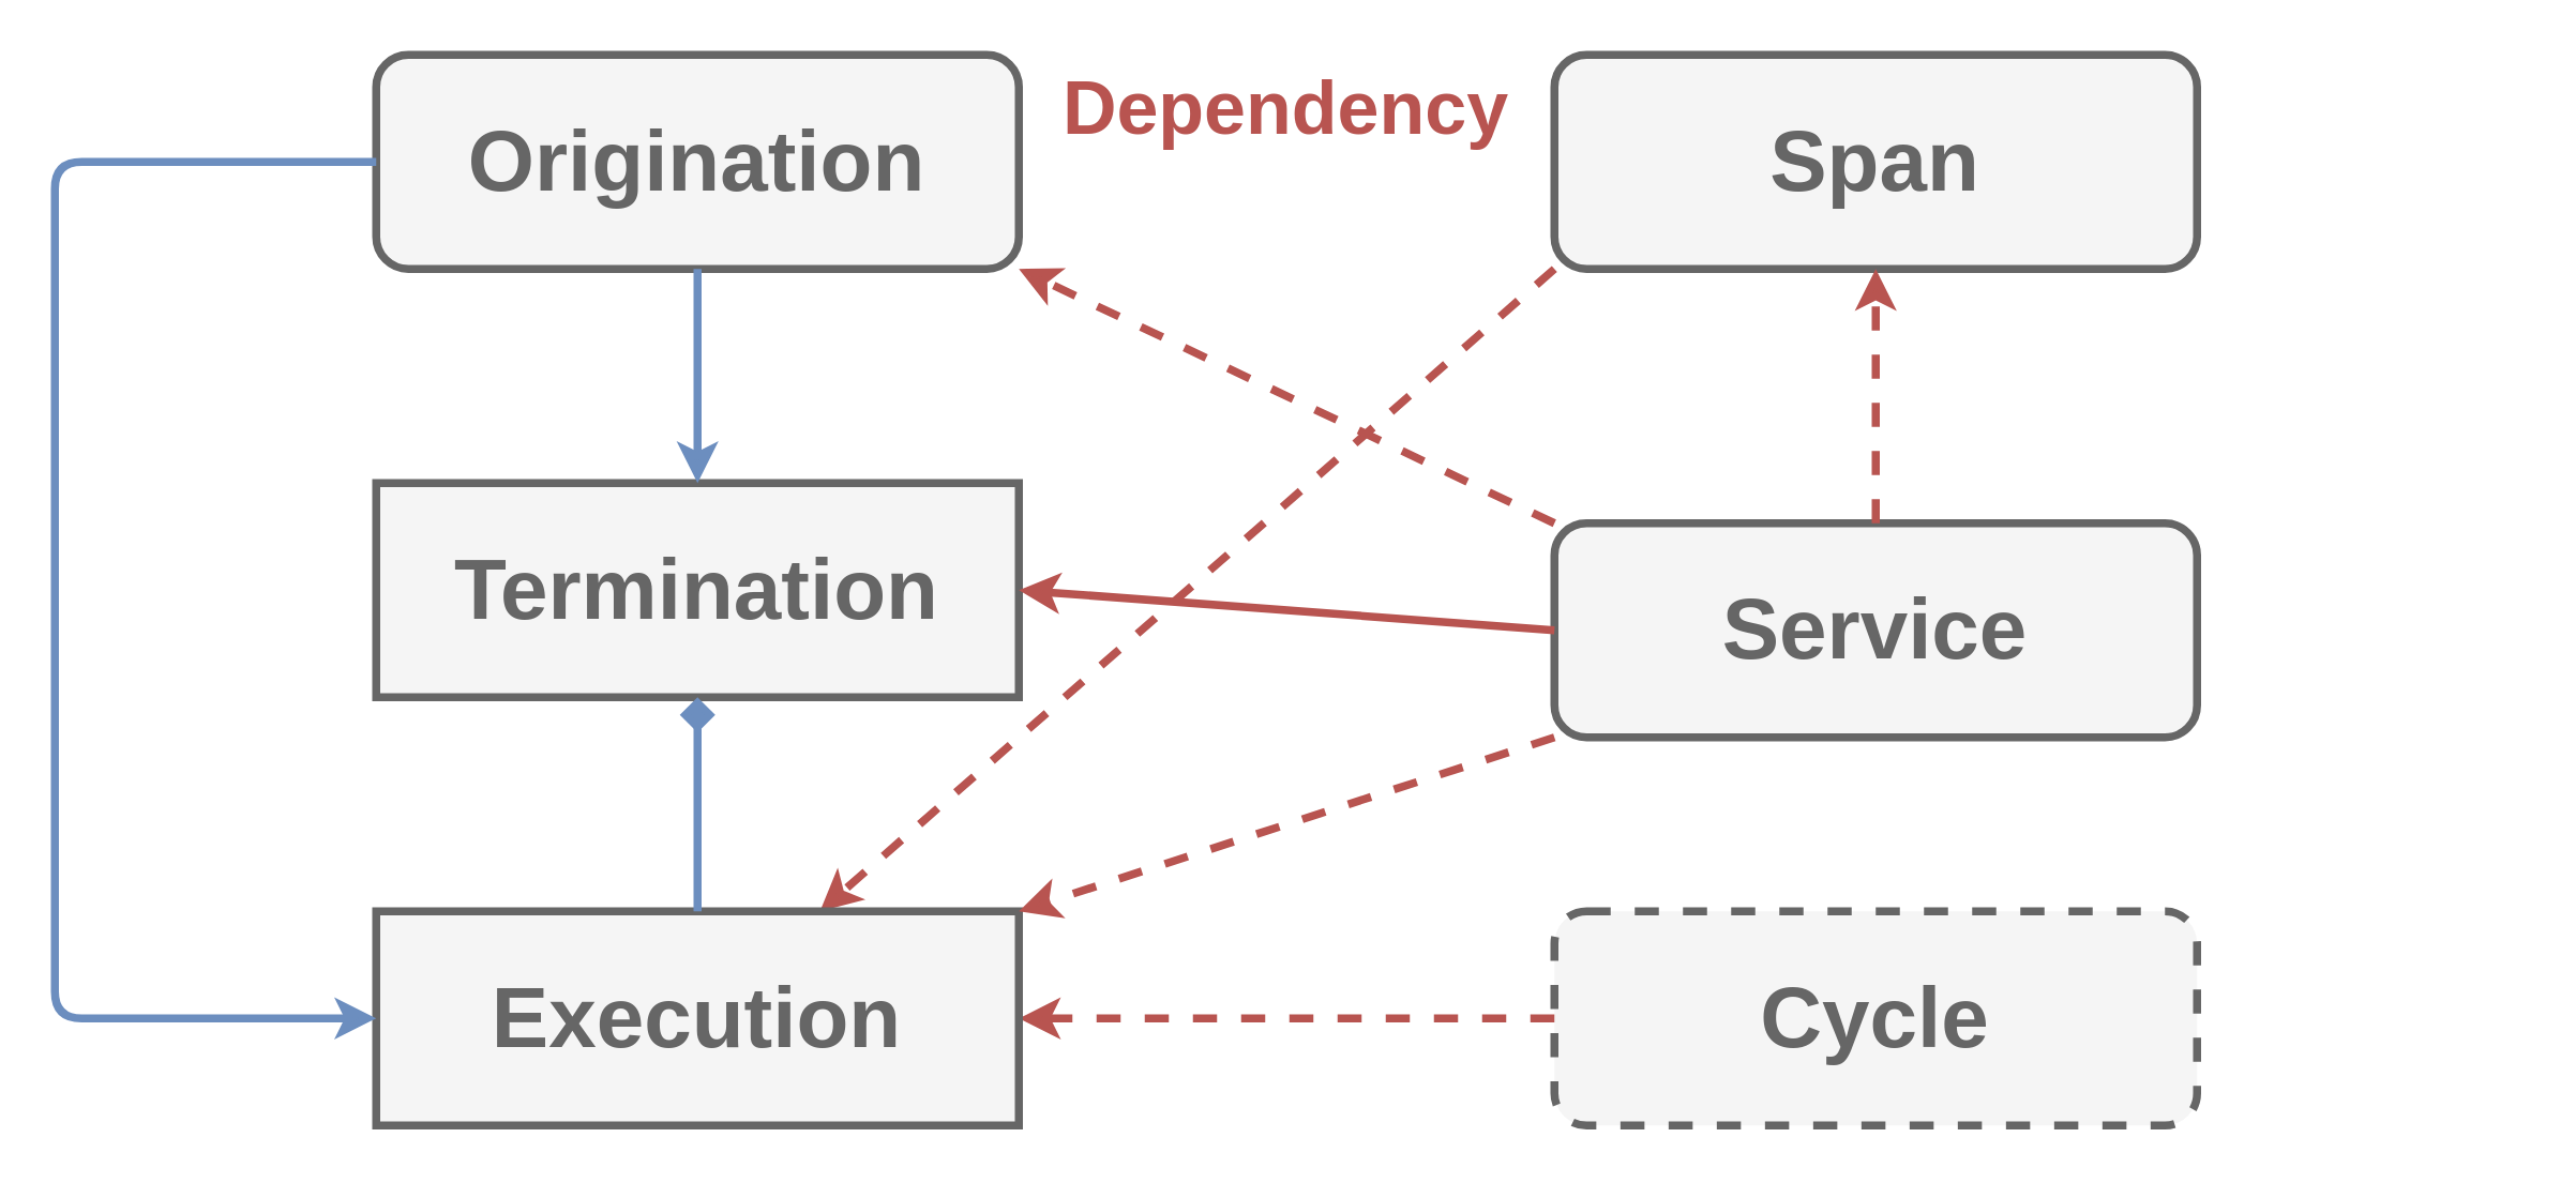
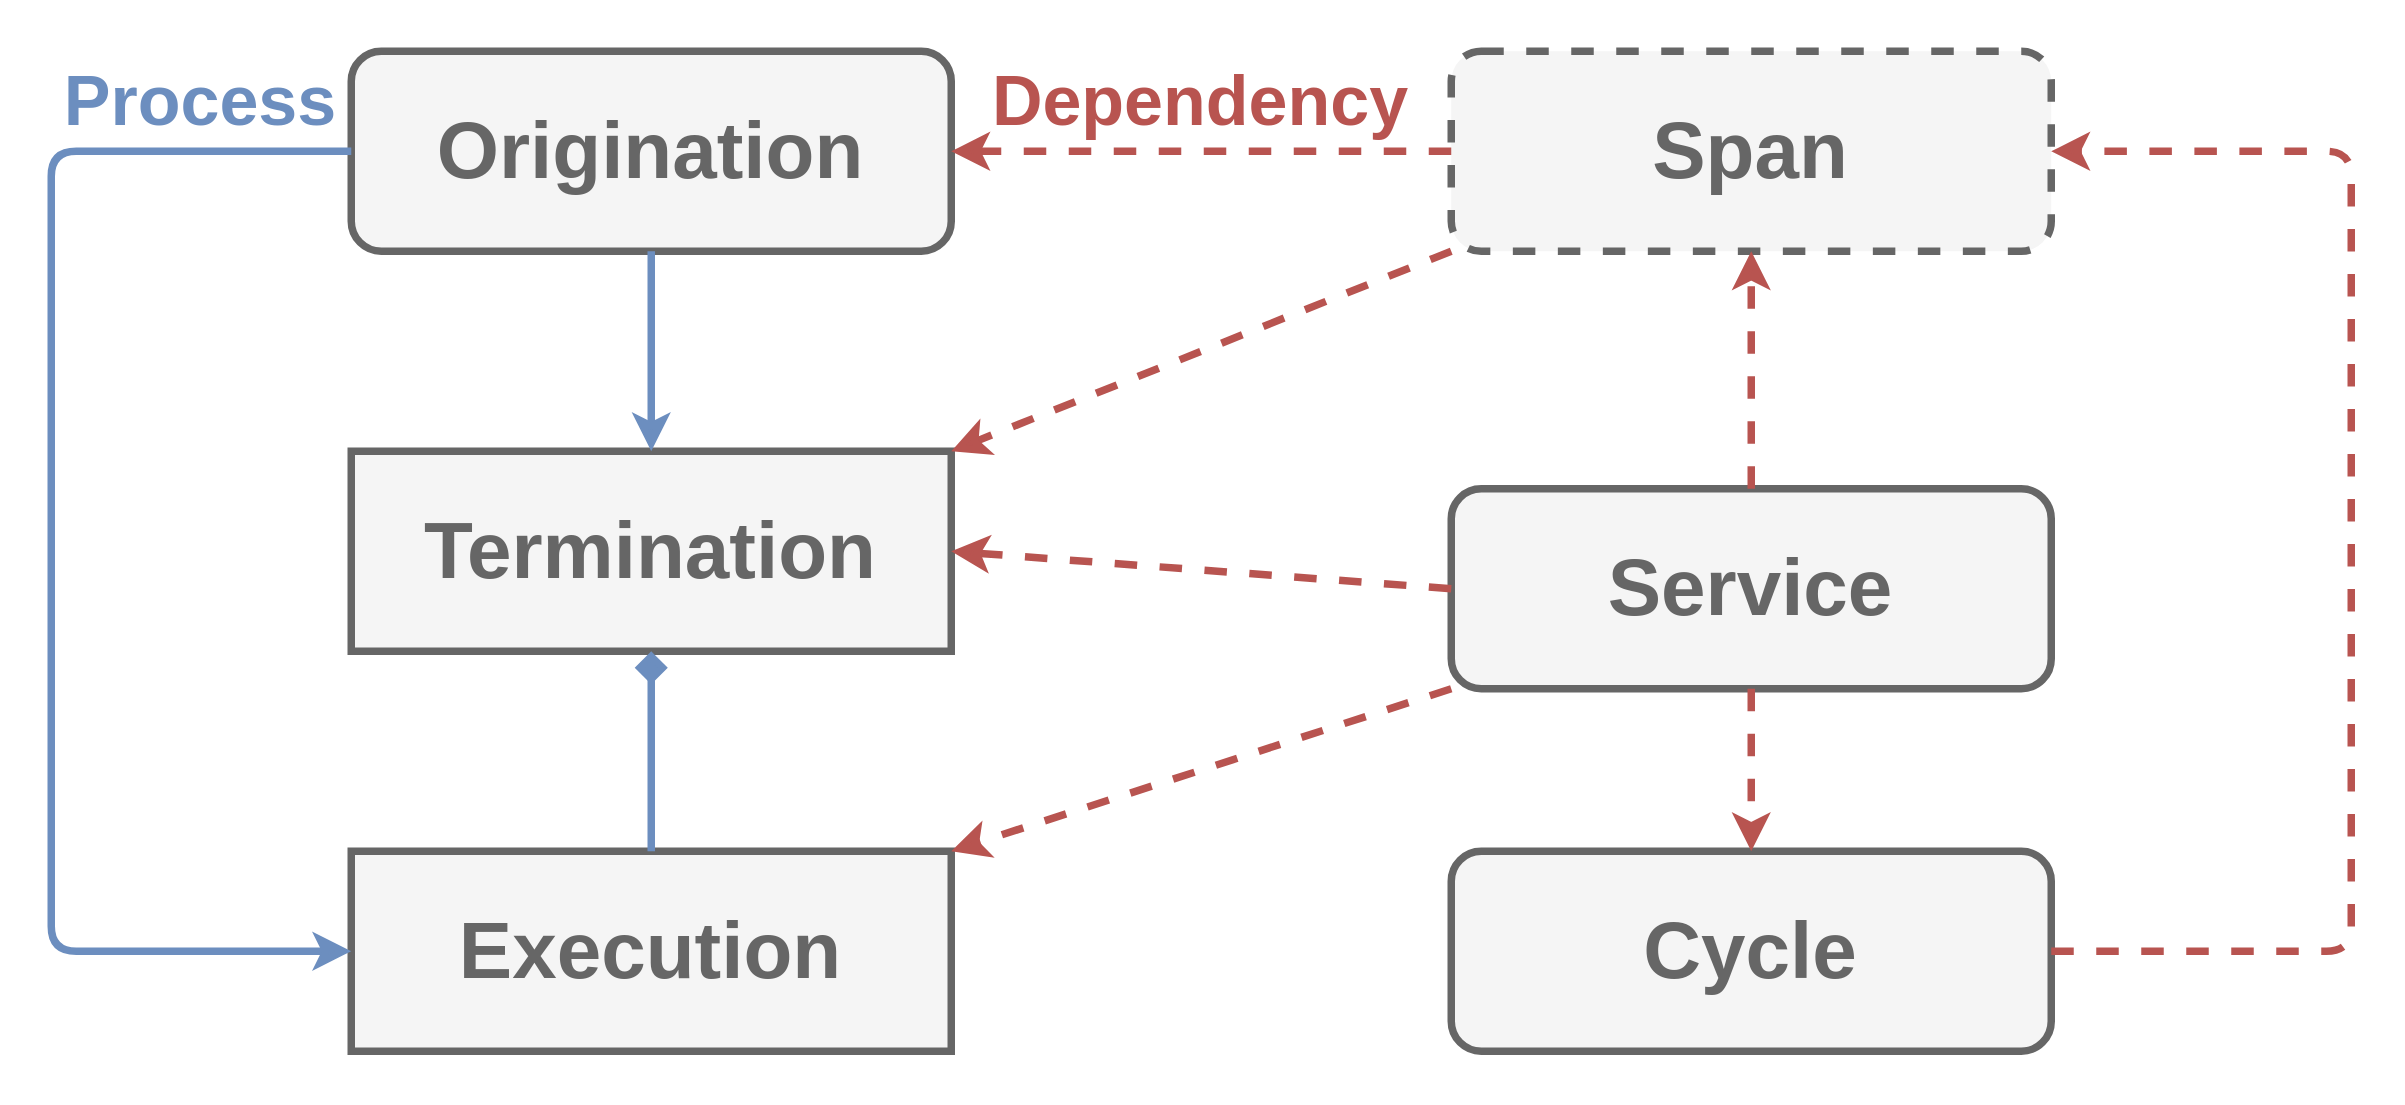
  <mxCell id="0" />
  <mxCell id="1" parent="0" />
  <mxCell id="2" value="&lt;b&gt;&lt;font style=&quot;font-size: 28px&quot; color=&quot;#b85450&quot;&gt;Dependency&lt;/font&gt;&lt;/b&gt;" style="text;html=1;align=center;verticalAlign=middle;whiteSpace=wrap;rounded=0;" vertex="1" parent="1"><mxGeometry x="390" y="20" width="180" height="40" as="geometry" /></mxCell>
  <mxCell id="3" value="&lt;font style=&quot;font-size: 32px&quot; color=&quot;#666666&quot;&gt;&lt;b&gt;Termination&lt;br&gt;&lt;/b&gt;&lt;/font&gt;" style="whiteSpace=wrap;html=1;fillColor=#f5f5f5;strokeColor=#666666;strokeWidth=3;fontColor=#333333;rounded=0;" vertex="1" parent="1"><mxGeometry x="140" y="180" width="240" height="80" as="geometry" /></mxCell>
  <mxCell id="4" value="&lt;font style=&quot;font-size: 32px&quot; color=&quot;#666666&quot;&gt;&lt;b&gt;Origination&lt;/b&gt;&lt;/font&gt;" style="rounded=1;whiteSpace=wrap;html=1;fillColor=#f5f5f5;strokeColor=#666666;strokeWidth=3;fontColor=#333333;" vertex="1" parent="1"><mxGeometry x="140" y="20" width="240" height="80" as="geometry" /></mxCell>
- <mxCell id="5" value="&lt;font color=&quot;#666666&quot;&gt;&lt;span style=&quot;font-size: 32px&quot;&gt;&lt;b&gt;Cycle&lt;/b&gt;&lt;/span&gt;&lt;br&gt;&lt;/font&gt;" style="rounded=1;whiteSpace=wrap;html=1;fillColor=#f5f5f5;strokeColor=#666666;strokeWidth=3;fontColor=#333333;dashed=1;" vertex="1" parent="1"><mxGeometry x="580" y="340" width="240" height="80" as="geometry" /></mxCell>
- <mxCell id="6" value="&lt;font style=&quot;font-size: 32px&quot; color=&quot;#666666&quot;&gt;&lt;b&gt;Span&lt;/b&gt;&lt;/font&gt;" style="rounded=1;whiteSpace=wrap;html=1;fillColor=#f5f5f5;strokeColor=#666666;strokeWidth=3;fontColor=#333333;" vertex="1" parent="1"><mxGeometry x="580" y="20" width="240" height="80" as="geometry" /></mxCell>
- <mxCell id="7" value="" style="endArrow=classic;html=1;fillColor=#f8cecc;strokeColor=#b85450;strokeWidth=3;dashed=1;entryX=1;entryY=0.5;entryDx=0;entryDy=0;exitX=0;exitY=0.5;exitDx=0;exitDy=0;" edge="1" parent="1" source="5" target="10"><mxGeometry width="50" height="50" relative="1" as="geometry"><mxPoint x="-50" y="290" as="sourcePoint" /><mxPoint x="150" y="230" as="targetPoint" /></mxGeometry></mxCell>
- <mxCell id="8" value="" style="endArrow=classic;html=1;fillColor=#f8cecc;strokeColor=#b85450;strokeWidth=3;dashed=1;exitX=0;exitY=1;exitDx=0;exitDy=0;" edge="1" parent="1" source="6" target="10"><mxGeometry width="50" height="50" relative="1" as="geometry"><mxPoint x="-40" y="300" as="sourcePoint" /><mxPoint x="160" y="240" as="targetPoint" /></mxGeometry></mxCell>
+ <mxCell id="5" value="&lt;font color=&quot;#666666&quot;&gt;&lt;span style=&quot;font-size: 32px&quot;&gt;&lt;b&gt;Cycle&lt;/b&gt;&lt;/span&gt;&lt;br&gt;&lt;/font&gt;" style="rounded=1;whiteSpace=wrap;html=1;fillColor=#f5f5f5;strokeColor=#666666;strokeWidth=3;fontColor=#333333;" vertex="1" parent="1"><mxGeometry x="580" y="340" width="240" height="80" as="geometry" /></mxCell>
+ <mxCell id="6" value="&lt;font style=&quot;font-size: 32px&quot; color=&quot;#666666&quot;&gt;&lt;b&gt;Span&lt;/b&gt;&lt;/font&gt;" style="rounded=1;whiteSpace=wrap;html=1;fillColor=#f5f5f5;strokeColor=#666666;strokeWidth=3;fontColor=#333333;dashed=1;" vertex="1" parent="1"><mxGeometry x="580" y="20" width="240" height="80" as="geometry" /></mxCell>
+ <mxCell id="8" value="" style="endArrow=classic;html=1;fillColor=#f8cecc;strokeColor=#b85450;strokeWidth=3;dashed=1;entryX=1;entryY=0;entryDx=0;entryDy=0;exitX=0;exitY=1;exitDx=0;exitDy=0;" edge="1" parent="1" source="6" target="3"><mxGeometry width="50" height="50" relative="1" as="geometry"><mxPoint x="-40" y="300" as="sourcePoint" /><mxPoint x="160" y="240" as="targetPoint" /></mxGeometry></mxCell>
+ <mxCell id="9" value="" style="endArrow=classic;html=1;fillColor=#f8cecc;strokeColor=#b85450;strokeWidth=3;dashed=1;entryX=1;entryY=0.5;entryDx=0;entryDy=0;exitX=0;exitY=0.5;exitDx=0;exitDy=0;" edge="1" parent="1" source="6" target="4"><mxGeometry width="50" height="50" relative="1" as="geometry"><mxPoint x="-30" y="310" as="sourcePoint" /><mxPoint x="170" y="250" as="targetPoint" /></mxGeometry></mxCell>
  <mxCell id="10" value="&lt;font style=&quot;font-size: 32px&quot; color=&quot;#666666&quot;&gt;&lt;b&gt;Execution&lt;/b&gt;&lt;/font&gt;" style="whiteSpace=wrap;html=1;fillColor=#f5f5f5;strokeColor=#666666;strokeWidth=3;fontColor=#333333;rounded=0;" vertex="1" parent="1"><mxGeometry x="140" y="340" width="240" height="80" as="geometry" /></mxCell>
  <mxCell id="11" value="" style="endArrow=classic;html=1;strokeWidth=3;fillColor=#dae8fc;strokeColor=#6c8ebf;elbow=vertical;startArrow=none;exitX=0.5;exitY=1;exitDx=0;exitDy=0;" edge="1" parent="1" source="4" target="3"><mxGeometry width="50" height="50" relative="1" as="geometry"><mxPoint x="20" y="110" as="sourcePoint" /><mxPoint x="10" y="200" as="targetPoint" /></mxGeometry></mxCell>
+ <mxCell id="12" value="&lt;b&gt;&lt;font style=&quot;font-size: 28px&quot; color=&quot;#6c8ebf&quot;&gt;Process&lt;/font&gt;&lt;/b&gt;" style="text;html=1;align=center;verticalAlign=middle;whiteSpace=wrap;rounded=0;" vertex="1" parent="1"><mxGeometry x="20" y="20" width="120" height="40" as="geometry" /></mxCell>
  <mxCell id="13" value="" style="endArrow=diamond;html=1;strokeWidth=3;fillColor=#dae8fc;strokeColor=#6c8ebf;elbow=vertical;startArrow=none;exitX=0.5;exitY=0;exitDx=0;exitDy=0;entryX=0.5;entryY=1;entryDx=0;entryDy=0;" edge="1" parent="1" source="10" target="3"><mxGeometry width="50" height="50" relative="1" as="geometry"><mxPoint x="-10" y="270" as="sourcePoint" /><mxPoint x="40" y="370" as="targetPoint" /></mxGeometry></mxCell>
+ <mxCell id="14" value="" style="endArrow=classic;html=1;fillColor=#f8cecc;strokeColor=#b85450;strokeWidth=3;dashed=1;entryX=1;entryY=0.5;entryDx=0;entryDy=0;exitX=1;exitY=0.5;exitDx=0;exitDy=0;edgeStyle=orthogonalEdgeStyle;" edge="1" parent="1" source="5" target="6"><mxGeometry width="50" height="50" relative="1" as="geometry"><mxPoint x="590" y="230" as="sourcePoint" /><mxPoint x="390" y="230" as="targetPoint" /><Array as="points"><mxPoint x="940" y="380" /><mxPoint x="940" y="60" /></Array></mxGeometry></mxCell>
  <mxCell id="15" value="" style="endArrow=classic;html=1;strokeWidth=3;fillColor=#dae8fc;strokeColor=#6c8ebf;elbow=vertical;startArrow=none;exitX=0;exitY=0.5;exitDx=0;exitDy=0;entryX=0;entryY=0.5;entryDx=0;entryDy=0;edgeStyle=orthogonalEdgeStyle;" edge="1" parent="1" source="4" target="10"><mxGeometry width="50" height="50" relative="1" as="geometry"><mxPoint x="270" y="110" as="sourcePoint" /><mxPoint x="270" y="190" as="targetPoint" /><Array as="points"><mxPoint x="20" y="60" /><mxPoint x="20" y="380" /></Array></mxGeometry></mxCell>
  <mxCell id="16" value="&lt;font style=&quot;font-size: 32px&quot; color=&quot;#666666&quot;&gt;&lt;b&gt;Service&lt;/b&gt;&lt;/font&gt;" style="rounded=1;whiteSpace=wrap;html=1;fillColor=#f5f5f5;strokeColor=#666666;strokeWidth=3;fontColor=#333333;" vertex="1" parent="1"><mxGeometry x="580" y="195" width="240" height="80" as="geometry" /></mxCell>
  <mxCell id="17" value="" style="endArrow=classic;html=1;fillColor=#f8cecc;strokeColor=#b85450;strokeWidth=3;dashed=1;exitX=0.5;exitY=0;exitDx=0;exitDy=0;" edge="1" parent="1" source="16" target="6"><mxGeometry width="50" height="50" relative="1" as="geometry"><mxPoint x="790" y="110" as="sourcePoint" /><mxPoint x="750" y="120" as="targetPoint" /></mxGeometry></mxCell>
- <mxCell id="19" value="" style="endArrow=classic;html=1;fillColor=#f8cecc;strokeColor=#b85450;strokeWidth=3;dashed=1;entryX=1;entryY=1;entryDx=0;entryDy=0;exitX=0;exitY=0;exitDx=0;exitDy=0;" edge="1" parent="1" source="16" target="4"><mxGeometry width="50" height="50" relative="1" as="geometry"><mxPoint x="710" y="270" as="sourcePoint" /><mxPoint x="790" y="350" as="targetPoint" /></mxGeometry></mxCell>
- <mxCell id="20" value="" style="endArrow=classic;html=1;fillColor=#f8cecc;strokeColor=#b85450;strokeWidth=3;dashed=0;entryX=1;entryY=0.5;entryDx=0;entryDy=0;exitX=0;exitY=0.5;exitDx=0;exitDy=0;" edge="1" parent="1" source="16" target="3"><mxGeometry width="50" height="50" relative="1" as="geometry"><mxPoint x="710" y="270" as="sourcePoint" /><mxPoint x="790" y="350" as="targetPoint" /></mxGeometry></mxCell>
+ <mxCell id="18" value="" style="endArrow=classic;html=1;fillColor=#f8cecc;strokeColor=#b85450;strokeWidth=3;dashed=1;exitX=0.5;exitY=1;exitDx=0;exitDy=0;" edge="1" parent="1" source="16" target="5"><mxGeometry width="50" height="50" relative="1" as="geometry"><mxPoint x="710" y="190" as="sourcePoint" /><mxPoint x="790" y="110" as="targetPoint" /></mxGeometry></mxCell>
+ <mxCell id="20" value="" style="endArrow=classic;html=1;fillColor=#f8cecc;strokeColor=#b85450;strokeWidth=3;dashed=1;entryX=1;entryY=0.5;entryDx=0;entryDy=0;exitX=0;exitY=0.5;exitDx=0;exitDy=0;" edge="1" parent="1" source="16" target="3"><mxGeometry width="50" height="50" relative="1" as="geometry"><mxPoint x="710" y="270" as="sourcePoint" /><mxPoint x="790" y="350" as="targetPoint" /></mxGeometry></mxCell>
  <mxCell id="21" value="" style="endArrow=classic;html=1;fillColor=#f8cecc;strokeColor=#b85450;strokeWidth=3;dashed=1;entryX=1;entryY=0;entryDx=0;entryDy=0;exitX=0;exitY=1;exitDx=0;exitDy=0;" edge="1" parent="1" source="16" target="10"><mxGeometry width="50" height="50" relative="1" as="geometry"><mxPoint x="470" y="230" as="sourcePoint" /><mxPoint x="390" y="230" as="targetPoint" /></mxGeometry></mxCell>
